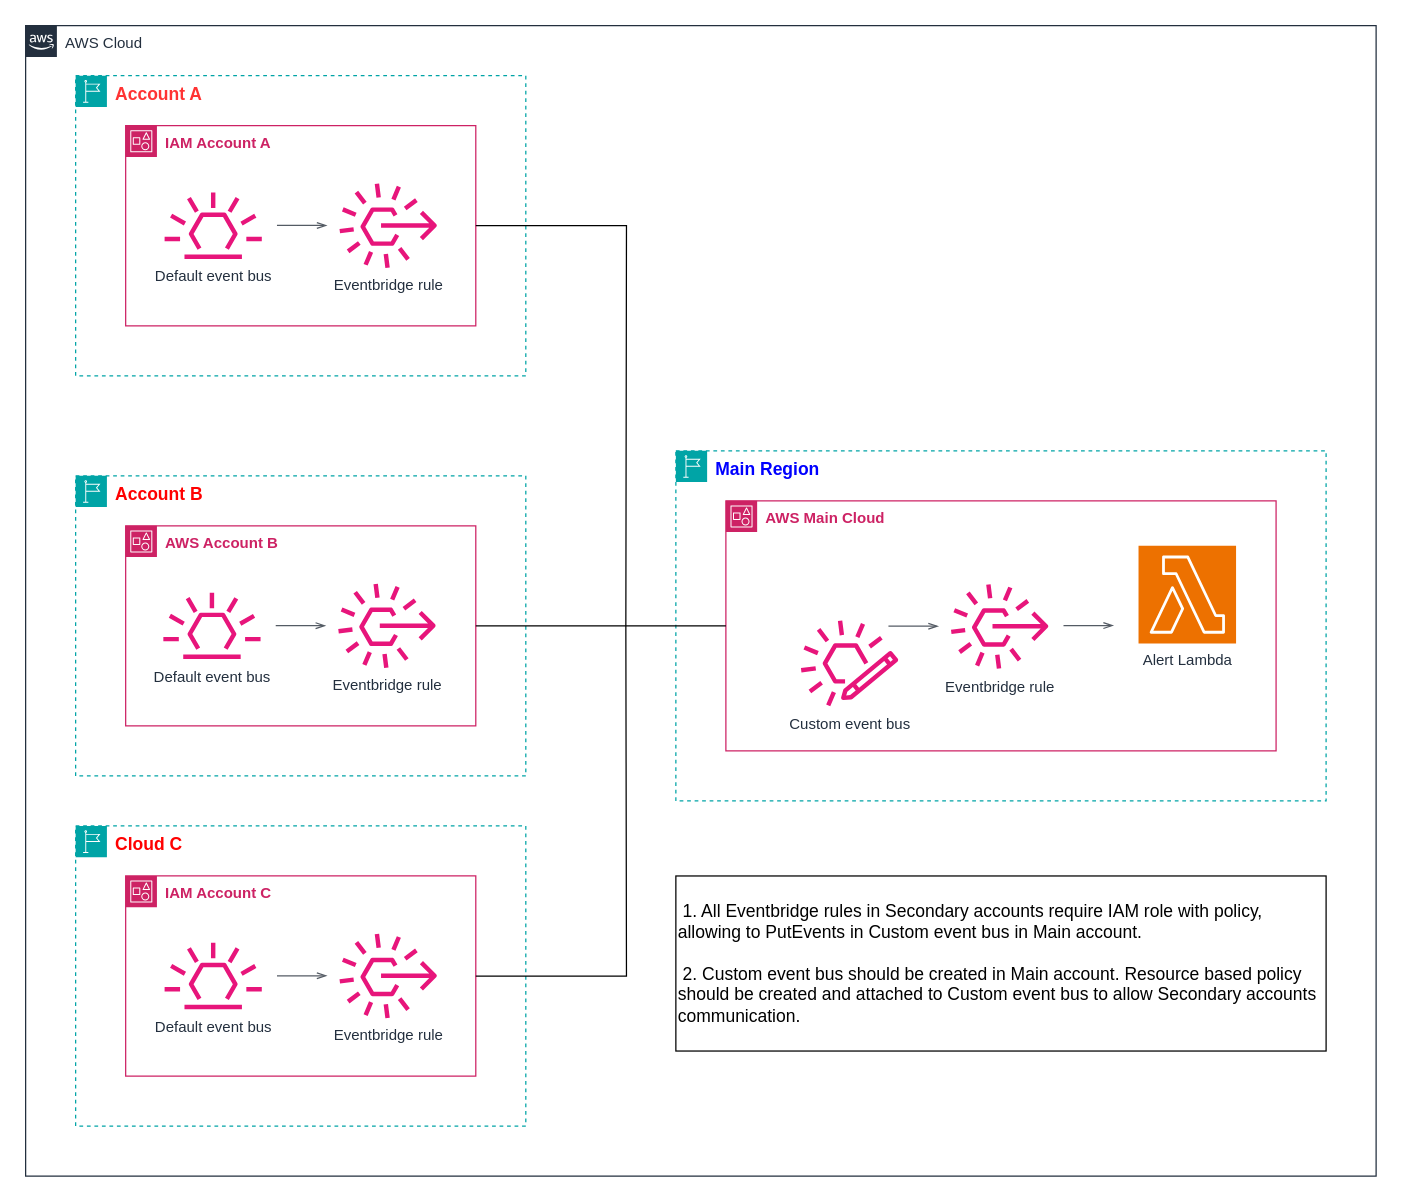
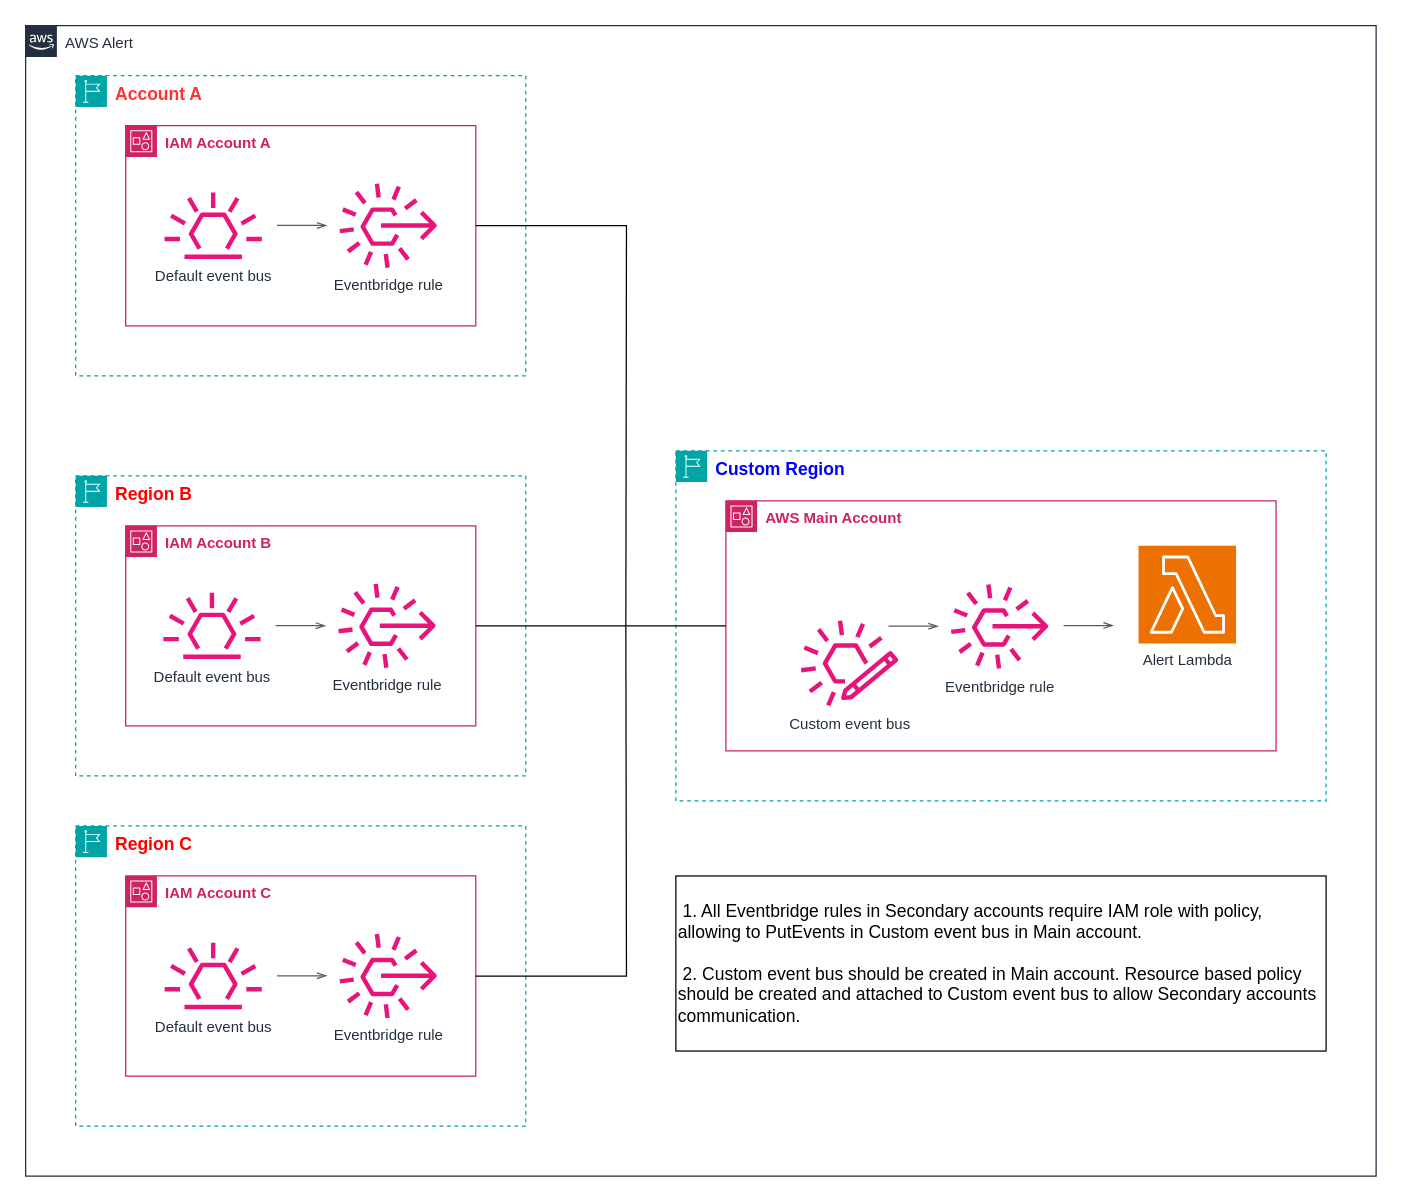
  <mxCell id="0" />
  <mxCell id="1" parent="0" />
- <mxCell id="2" value="AWS Cloud" style="points=[[0,0],[0.25,0],[0.5,0],[0.75,0],[1,0],[1,0.25],[1,0.5],[1,0.75],[1,1],[0.75,1],[0.5,1],[0.25,1],[0,1],[0,0.75],[0,0.5],[0,0.25]];outlineConnect=0;gradientColor=none;html=1;whiteSpace=wrap;fontSize=12;fontStyle=0;container=1;pointerEvents=0;collapsible=0;recursiveResize=0;shape=mxgraph.aws4.group;grIcon=mxgraph.aws4.group_aws_cloud_alt;strokeColor=#232F3E;fillColor=none;verticalAlign=top;align=left;spacingLeft=30;fontColor=#232F3E;dashed=0;" vertex="1" parent="1"><mxGeometry y="20" width="1080" height="920" as="geometry" x="20" /></mxCell>
+ <mxCell id="2" value="AWS Alert" style="points=[[0,0],[0.25,0],[0.5,0],[0.75,0],[1,0],[1,0.25],[1,0.5],[1,0.75],[1,1],[0.75,1],[0.5,1],[0.25,1],[0,1],[0,0.75],[0,0.5],[0,0.25]];outlineConnect=0;gradientColor=none;html=1;whiteSpace=wrap;fontSize=12;fontStyle=0;container=1;pointerEvents=0;collapsible=0;recursiveResize=0;shape=mxgraph.aws4.group;grIcon=mxgraph.aws4.group_aws_cloud_alt;strokeColor=#232F3E;fillColor=none;verticalAlign=top;align=left;spacingLeft=30;fontColor=#232F3E;dashed=0;" vertex="1" parent="1"><mxGeometry y="20" width="1080" height="920" as="geometry" x="20" /></mxCell>
  <mxCell id="3" value="&lt;b&gt;&lt;font color=&quot;#ff3333&quot; style=&quot;font-size: 14px;&quot;&gt;Account A&lt;/font&gt;&lt;/b&gt;" style="points=[[0,0],[0.25,0],[0.5,0],[0.75,0],[1,0],[1,0.25],[1,0.5],[1,0.75],[1,1],[0.75,1],[0.5,1],[0.25,1],[0,1],[0,0.75],[0,0.5],[0,0.25]];outlineConnect=0;gradientColor=none;html=1;whiteSpace=wrap;fontSize=12;fontStyle=0;container=1;pointerEvents=0;collapsible=0;recursiveResize=0;shape=mxgraph.aws4.group;grIcon=mxgraph.aws4.group_region;strokeColor=#00A4A6;fillColor=none;verticalAlign=top;align=left;spacingLeft=30;fontColor=#147EBA;dashed=1;" vertex="1" parent="2"><mxGeometry x="40" y="40" width="360" height="240" as="geometry" /></mxCell>
  <mxCell id="4" value="&lt;b&gt;IAM Account A&lt;/b&gt;" style="points=[[0,0],[0.25,0],[0.5,0],[0.75,0],[1,0],[1,0.25],[1,0.5],[1,0.75],[1,1],[0.75,1],[0.5,1],[0.25,1],[0,1],[0,0.75],[0,0.5],[0,0.25]];outlineConnect=0;gradientColor=none;html=1;whiteSpace=wrap;fontSize=12;fontStyle=0;container=1;pointerEvents=0;collapsible=0;recursiveResize=0;shape=mxgraph.aws4.group;grIcon=mxgraph.aws4.group_account;strokeColor=#CD2264;fillColor=none;verticalAlign=top;align=left;spacingLeft=30;fontColor=#CD2264;dashed=0;" vertex="1" parent="3"><mxGeometry x="40" y="40" width="280" height="160" as="geometry" /></mxCell>
  <mxCell id="5" value="Default event bus" style="sketch=0;outlineConnect=0;fontColor=#232F3E;gradientColor=none;fillColor=#E7157B;strokeColor=none;dashed=0;verticalLabelPosition=bottom;verticalAlign=top;align=center;html=1;fontSize=12;fontStyle=0;aspect=fixed;pointerEvents=1;shape=mxgraph.aws4.eventbridge_default_event_bus_resource;" vertex="1" parent="4"><mxGeometry x="31" y="53.5" width="78" height="53" as="geometry" /></mxCell>
  <mxCell id="6" value="Eventbridge rule" style="sketch=0;outlineConnect=0;fontColor=#232F3E;gradientColor=none;fillColor=#E7157B;strokeColor=none;dashed=0;verticalLabelPosition=bottom;verticalAlign=top;align=center;html=1;fontSize=12;fontStyle=0;aspect=fixed;pointerEvents=1;shape=mxgraph.aws4.rule_3;" vertex="1" parent="4"><mxGeometry x="171" y="46" width="78" height="68" as="geometry" /></mxCell>
  <mxCell id="7" value="" style="edgeStyle=orthogonalEdgeStyle;html=1;endArrow=openThin;elbow=vertical;startArrow=none;endFill=0;strokeColor=#545B64;rounded=0;" edge="1" parent="4"><mxGeometry width="100" relative="1" as="geometry"><mxPoint x="121" y="79.8" as="sourcePoint" /><mxPoint x="161" y="79.8" as="targetPoint" /></mxGeometry></mxCell>
- <mxCell id="8" value="&lt;font color=&quot;#ff0000&quot; style=&quot;font-size: 14px;&quot;&gt;&lt;b&gt;Account B&lt;/b&gt;&lt;/font&gt;" style="points=[[0,0],[0.25,0],[0.5,0],[0.75,0],[1,0],[1,0.25],[1,0.5],[1,0.75],[1,1],[0.75,1],[0.5,1],[0.25,1],[0,1],[0,0.75],[0,0.5],[0,0.25]];outlineConnect=0;gradientColor=none;html=1;whiteSpace=wrap;fontSize=12;fontStyle=0;container=1;pointerEvents=0;collapsible=0;recursiveResize=0;shape=mxgraph.aws4.group;grIcon=mxgraph.aws4.group_region;strokeColor=#00A4A6;fillColor=none;verticalAlign=top;align=left;spacingLeft=30;fontColor=#147EBA;dashed=1;" vertex="1" parent="2"><mxGeometry x="40" y="360" width="360" height="240" as="geometry" /></mxCell>
- <mxCell id="9" value="&lt;b&gt;AWS Account B&lt;/b&gt;" style="points=[[0,0],[0.25,0],[0.5,0],[0.75,0],[1,0],[1,0.25],[1,0.5],[1,0.75],[1,1],[0.75,1],[0.5,1],[0.25,1],[0,1],[0,0.75],[0,0.5],[0,0.25]];outlineConnect=0;gradientColor=none;html=1;whiteSpace=wrap;fontSize=12;fontStyle=0;container=1;pointerEvents=0;collapsible=0;recursiveResize=0;shape=mxgraph.aws4.group;grIcon=mxgraph.aws4.group_account;strokeColor=#CD2264;fillColor=none;verticalAlign=top;align=left;spacingLeft=30;fontColor=#CD2264;dashed=0;" vertex="1" parent="8"><mxGeometry x="40" y="40" width="280" height="160" as="geometry" /></mxCell>
+ <mxCell id="8" value="&lt;font color=&quot;#ff0000&quot; style=&quot;font-size: 14px;&quot;&gt;&lt;b&gt;Region B&lt;/b&gt;&lt;/font&gt;" style="points=[[0,0],[0.25,0],[0.5,0],[0.75,0],[1,0],[1,0.25],[1,0.5],[1,0.75],[1,1],[0.75,1],[0.5,1],[0.25,1],[0,1],[0,0.75],[0,0.5],[0,0.25]];outlineConnect=0;gradientColor=none;html=1;whiteSpace=wrap;fontSize=12;fontStyle=0;container=1;pointerEvents=0;collapsible=0;recursiveResize=0;shape=mxgraph.aws4.group;grIcon=mxgraph.aws4.group_region;strokeColor=#00A4A6;fillColor=none;verticalAlign=top;align=left;spacingLeft=30;fontColor=#147EBA;dashed=1;" vertex="1" parent="2"><mxGeometry x="40" y="360" width="360" height="240" as="geometry" /></mxCell>
+ <mxCell id="9" value="&lt;b&gt;IAM Account B&lt;/b&gt;" style="points=[[0,0],[0.25,0],[0.5,0],[0.75,0],[1,0],[1,0.25],[1,0.5],[1,0.75],[1,1],[0.75,1],[0.5,1],[0.25,1],[0,1],[0,0.75],[0,0.5],[0,0.25]];outlineConnect=0;gradientColor=none;html=1;whiteSpace=wrap;fontSize=12;fontStyle=0;container=1;pointerEvents=0;collapsible=0;recursiveResize=0;shape=mxgraph.aws4.group;grIcon=mxgraph.aws4.group_account;strokeColor=#CD2264;fillColor=none;verticalAlign=top;align=left;spacingLeft=30;fontColor=#CD2264;dashed=0;" vertex="1" parent="8"><mxGeometry x="40" y="40" width="280" height="160" as="geometry" /></mxCell>
  <mxCell id="10" value="Default event bus" style="sketch=0;outlineConnect=0;fontColor=#232F3E;gradientColor=none;fillColor=#E7157B;strokeColor=none;dashed=0;verticalLabelPosition=bottom;verticalAlign=top;align=center;html=1;fontSize=12;fontStyle=0;aspect=fixed;pointerEvents=1;shape=mxgraph.aws4.eventbridge_default_event_bus_resource;" vertex="1" parent="9"><mxGeometry x="30" y="53.5" width="78" height="53" as="geometry" /></mxCell>
  <mxCell id="11" value="Eventbridge rule" style="sketch=0;outlineConnect=0;fontColor=#232F3E;gradientColor=none;fillColor=#E7157B;strokeColor=none;dashed=0;verticalLabelPosition=bottom;verticalAlign=top;align=center;html=1;fontSize=12;fontStyle=0;aspect=fixed;pointerEvents=1;shape=mxgraph.aws4.rule_3;" vertex="1" parent="9"><mxGeometry x="170" y="46" width="78" height="68" as="geometry" /></mxCell>
  <mxCell id="12" value="" style="edgeStyle=orthogonalEdgeStyle;html=1;endArrow=openThin;elbow=vertical;startArrow=none;endFill=0;strokeColor=#545B64;rounded=0;" edge="1" parent="9"><mxGeometry width="100" relative="1" as="geometry"><mxPoint x="120" y="79.8" as="sourcePoint" /><mxPoint x="160" y="79.8" as="targetPoint" /></mxGeometry></mxCell>
- <mxCell id="13" value="&lt;font style=&quot;font-size: 14px;&quot; color=&quot;#ff0000&quot;&gt;&lt;b&gt;Cloud C&lt;/b&gt;&lt;/font&gt;" style="points=[[0,0],[0.25,0],[0.5,0],[0.75,0],[1,0],[1,0.25],[1,0.5],[1,0.75],[1,1],[0.75,1],[0.5,1],[0.25,1],[0,1],[0,0.75],[0,0.5],[0,0.25]];outlineConnect=0;gradientColor=none;html=1;whiteSpace=wrap;fontSize=12;fontStyle=0;container=1;pointerEvents=0;collapsible=0;recursiveResize=0;shape=mxgraph.aws4.group;grIcon=mxgraph.aws4.group_region;strokeColor=#00A4A6;fillColor=none;verticalAlign=top;align=left;spacingLeft=30;fontColor=#147EBA;dashed=1;" vertex="1" parent="2"><mxGeometry x="40" y="640" width="360" height="240" as="geometry" /></mxCell>
+ <mxCell id="13" value="&lt;font style=&quot;font-size: 14px;&quot; color=&quot;#ff0000&quot;&gt;&lt;b&gt;Region C&lt;/b&gt;&lt;/font&gt;" style="points=[[0,0],[0.25,0],[0.5,0],[0.75,0],[1,0],[1,0.25],[1,0.5],[1,0.75],[1,1],[0.75,1],[0.5,1],[0.25,1],[0,1],[0,0.75],[0,0.5],[0,0.25]];outlineConnect=0;gradientColor=none;html=1;whiteSpace=wrap;fontSize=12;fontStyle=0;container=1;pointerEvents=0;collapsible=0;recursiveResize=0;shape=mxgraph.aws4.group;grIcon=mxgraph.aws4.group_region;strokeColor=#00A4A6;fillColor=none;verticalAlign=top;align=left;spacingLeft=30;fontColor=#147EBA;dashed=1;" vertex="1" parent="2"><mxGeometry x="40" y="640" width="360" height="240" as="geometry" /></mxCell>
  <mxCell id="14" value="&lt;b&gt;IAM Account C&lt;/b&gt;" style="points=[[0,0],[0.25,0],[0.5,0],[0.75,0],[1,0],[1,0.25],[1,0.5],[1,0.75],[1,1],[0.75,1],[0.5,1],[0.25,1],[0,1],[0,0.75],[0,0.5],[0,0.25]];outlineConnect=0;gradientColor=none;html=1;whiteSpace=wrap;fontSize=12;fontStyle=0;container=1;pointerEvents=0;collapsible=0;recursiveResize=0;shape=mxgraph.aws4.group;grIcon=mxgraph.aws4.group_account;strokeColor=#CD2264;fillColor=none;verticalAlign=top;align=left;spacingLeft=30;fontColor=#CD2264;dashed=0;" vertex="1" parent="13"><mxGeometry x="40" y="40" width="280" height="160" as="geometry" /></mxCell>
  <mxCell id="15" value="Default event bus" style="sketch=0;outlineConnect=0;fontColor=#232F3E;gradientColor=none;fillColor=#E7157B;strokeColor=none;dashed=0;verticalLabelPosition=bottom;verticalAlign=top;align=center;html=1;fontSize=12;fontStyle=0;aspect=fixed;pointerEvents=1;shape=mxgraph.aws4.eventbridge_default_event_bus_resource;" vertex="1" parent="14"><mxGeometry x="31" y="53.5" width="78" height="53" as="geometry" /></mxCell>
  <mxCell id="16" value="Eventbridge rule" style="sketch=0;outlineConnect=0;fontColor=#232F3E;gradientColor=none;fillColor=#E7157B;strokeColor=none;dashed=0;verticalLabelPosition=bottom;verticalAlign=top;align=center;html=1;fontSize=12;fontStyle=0;aspect=fixed;pointerEvents=1;shape=mxgraph.aws4.rule_3;" vertex="1" parent="14"><mxGeometry x="171" y="46" width="78" height="68" as="geometry" /></mxCell>
  <mxCell id="17" value="" style="edgeStyle=orthogonalEdgeStyle;html=1;endArrow=openThin;elbow=vertical;startArrow=none;endFill=0;strokeColor=#545B64;rounded=0;" edge="1" parent="14"><mxGeometry width="100" relative="1" as="geometry"><mxPoint x="121" y="79.8" as="sourcePoint" /><mxPoint x="161" y="79.8" as="targetPoint" /></mxGeometry></mxCell>
- <mxCell id="18" value="&lt;b&gt;&lt;font color=&quot;#0000ff&quot; style=&quot;font-size: 14px;&quot;&gt;Main Region&lt;/font&gt;&lt;/b&gt;" style="points=[[0,0],[0.25,0],[0.5,0],[0.75,0],[1,0],[1,0.25],[1,0.5],[1,0.75],[1,1],[0.75,1],[0.5,1],[0.25,1],[0,1],[0,0.75],[0,0.5],[0,0.25]];outlineConnect=0;gradientColor=none;html=1;whiteSpace=wrap;fontSize=12;fontStyle=0;container=1;pointerEvents=0;collapsible=0;recursiveResize=0;shape=mxgraph.aws4.group;grIcon=mxgraph.aws4.group_region;strokeColor=#00A4A6;fillColor=none;verticalAlign=top;align=left;spacingLeft=30;fontColor=#147EBA;dashed=1;" vertex="1" parent="2"><mxGeometry x="520" y="340" width="520" height="280" as="geometry" /></mxCell>
- <mxCell id="19" value="&lt;b&gt;AWS Main Cloud&lt;/b&gt;" style="points=[[0,0],[0.25,0],[0.5,0],[0.75,0],[1,0],[1,0.25],[1,0.5],[1,0.75],[1,1],[0.75,1],[0.5,1],[0.25,1],[0,1],[0,0.75],[0,0.5],[0,0.25]];outlineConnect=0;gradientColor=none;html=1;whiteSpace=wrap;fontSize=12;fontStyle=0;container=1;pointerEvents=0;collapsible=0;recursiveResize=0;shape=mxgraph.aws4.group;grIcon=mxgraph.aws4.group_account;strokeColor=#CD2264;fillColor=none;verticalAlign=top;align=left;spacingLeft=30;fontColor=#CD2264;dashed=0;" vertex="1" parent="18"><mxGeometry x="40" y="40" width="440" height="200" as="geometry" /></mxCell>
+ <mxCell id="18" value="&lt;b&gt;&lt;font color=&quot;#0000ff&quot; style=&quot;font-size: 14px;&quot;&gt;Custom Region&lt;/font&gt;&lt;/b&gt;" style="points=[[0,0],[0.25,0],[0.5,0],[0.75,0],[1,0],[1,0.25],[1,0.5],[1,0.75],[1,1],[0.75,1],[0.5,1],[0.25,1],[0,1],[0,0.75],[0,0.5],[0,0.25]];outlineConnect=0;gradientColor=none;html=1;whiteSpace=wrap;fontSize=12;fontStyle=0;container=1;pointerEvents=0;collapsible=0;recursiveResize=0;shape=mxgraph.aws4.group;grIcon=mxgraph.aws4.group_region;strokeColor=#00A4A6;fillColor=none;verticalAlign=top;align=left;spacingLeft=30;fontColor=#147EBA;dashed=1;" vertex="1" parent="2"><mxGeometry x="520" y="340" width="520" height="280" as="geometry" /></mxCell>
+ <mxCell id="19" value="&lt;b&gt;AWS Main Account&lt;/b&gt;" style="points=[[0,0],[0.25,0],[0.5,0],[0.75,0],[1,0],[1,0.25],[1,0.5],[1,0.75],[1,1],[0.75,1],[0.5,1],[0.25,1],[0,1],[0,0.75],[0,0.5],[0,0.25]];outlineConnect=0;gradientColor=none;html=1;whiteSpace=wrap;fontSize=12;fontStyle=0;container=1;pointerEvents=0;collapsible=0;recursiveResize=0;shape=mxgraph.aws4.group;grIcon=mxgraph.aws4.group_account;strokeColor=#CD2264;fillColor=none;verticalAlign=top;align=left;spacingLeft=30;fontColor=#CD2264;dashed=0;" vertex="1" parent="18"><mxGeometry x="40" y="40" width="440" height="200" as="geometry" /></mxCell>
  <mxCell id="20" value="Custom event bus" style="sketch=0;outlineConnect=0;fontColor=#232F3E;gradientColor=none;fillColor=#E7157B;strokeColor=none;dashed=0;verticalLabelPosition=bottom;verticalAlign=top;align=center;html=1;fontSize=12;fontStyle=0;aspect=fixed;pointerEvents=1;shape=mxgraph.aws4.eventbridge_custom_event_bus_resource;" vertex="1" parent="19"><mxGeometry x="60" y="95.5" width="78" height="69" as="geometry" /></mxCell>
  <mxCell id="21" value="Eventbridge rule" style="sketch=0;outlineConnect=0;fontColor=#232F3E;gradientColor=none;fillColor=#E7157B;strokeColor=none;dashed=0;verticalLabelPosition=bottom;verticalAlign=top;align=center;html=1;fontSize=12;fontStyle=0;aspect=fixed;pointerEvents=1;shape=mxgraph.aws4.rule_3;" vertex="1" parent="19"><mxGeometry x="180" y="66.5" width="78" height="68" as="geometry" /></mxCell>
  <mxCell id="22" value="" style="edgeStyle=orthogonalEdgeStyle;html=1;endArrow=openThin;elbow=vertical;startArrow=none;endFill=0;strokeColor=#545B64;rounded=0;" edge="1" parent="19"><mxGeometry width="100" relative="1" as="geometry"><mxPoint x="130" y="100.26" as="sourcePoint" /><mxPoint x="170" y="100.26" as="targetPoint" /></mxGeometry></mxCell>
  <mxCell id="23" value="" style="edgeStyle=orthogonalEdgeStyle;html=1;endArrow=openThin;elbow=vertical;startArrow=none;endFill=0;strokeColor=#545B64;rounded=0;" edge="1" parent="19"><mxGeometry width="100" relative="1" as="geometry"><mxPoint x="270" y="99.76" as="sourcePoint" /><mxPoint x="310" y="99.76" as="targetPoint" /></mxGeometry></mxCell>
  <mxCell id="24" value="Alert Lambda" style="sketch=0;points=[[0,0,0],[0.25,0,0],[0.5,0,0],[0.75,0,0],[1,0,0],[0,1,0],[0.25,1,0],[0.5,1,0],[0.75,1,0],[1,1,0],[0,0.25,0],[0,0.5,0],[0,0.75,0],[1,0.25,0],[1,0.5,0],[1,0.75,0]];outlineConnect=0;fontColor=#232F3E;fillColor=#ED7100;strokeColor=#ffffff;dashed=0;verticalLabelPosition=bottom;verticalAlign=top;align=center;html=1;fontSize=12;fontStyle=0;aspect=fixed;shape=mxgraph.aws4.resourceIcon;resIcon=mxgraph.aws4.lambda;" vertex="1" parent="19"><mxGeometry x="330" y="36" width="78" height="78" as="geometry" /></mxCell>
  <mxCell id="25" style="edgeStyle=orthogonalEdgeStyle;rounded=0;orthogonalLoop=1;jettySize=auto;html=1;exitX=1;exitY=0.5;exitDx=0;exitDy=0;verticalAlign=top;flowAnimation=0;endArrow=none;endFill=1;entryX=0;entryY=0.5;entryDx=0;entryDy=0;" edge="1" parent="2" source="9" target="19"><mxGeometry relative="1" as="geometry"><mxPoint x="480" y="480" as="targetPoint" /></mxGeometry></mxCell>
  <mxCell id="26" style="edgeStyle=orthogonalEdgeStyle;rounded=0;orthogonalLoop=1;jettySize=auto;html=1;exitX=1;exitY=0.5;exitDx=0;exitDy=0;endArrow=none;endFill=0;" edge="1" parent="2" source="14"><mxGeometry relative="1" as="geometry"><mxPoint x="480" y="480" as="targetPoint" /></mxGeometry></mxCell>
  <mxCell id="27" style="edgeStyle=orthogonalEdgeStyle;rounded=0;orthogonalLoop=1;jettySize=auto;html=1;exitX=1;exitY=0.5;exitDx=0;exitDy=0;endArrow=none;endFill=0;" edge="1" parent="2" source="4"><mxGeometry relative="1" as="geometry"><mxPoint x="480" y="480" as="targetPoint" /></mxGeometry></mxCell>
  <mxCell id="28" value="&lt;div style=&quot;font-size: 14px;&quot;&gt;&lt;font style=&quot;font-size: 14px;&quot;&gt;&lt;br&gt;&lt;/font&gt;&lt;/div&gt;&lt;font style=&quot;font-size: 14px;&quot;&gt;&amp;nbsp;1. All Eventbridge rules in Secondary accounts require IAM role with policy, allowing to PutEvents in Custom event bus in Main account.&lt;br&gt;&lt;/font&gt;&lt;div style=&quot;font-size: 14px;&quot;&gt;&lt;font style=&quot;font-size: 14px;&quot;&gt;&lt;br&gt;&lt;/font&gt;&lt;/div&gt;&lt;div style=&quot;font-size: 14px;&quot;&gt;&lt;font style=&quot;font-size: 14px;&quot;&gt;&amp;nbsp;2. Custom event bus should be created in Main account. Resource based policy should be created and attached to Custom event bus to allow Secondary accounts communication.&lt;/font&gt;&lt;/div&gt;&lt;div style=&quot;font-size: 14px;&quot;&gt;&lt;br&gt;&lt;/div&gt;" style="rounded=0;whiteSpace=wrap;html=1;align=left;" vertex="1" parent="2"><mxGeometry x="520" y="680" width="520" height="140" as="geometry" /></mxCell>
